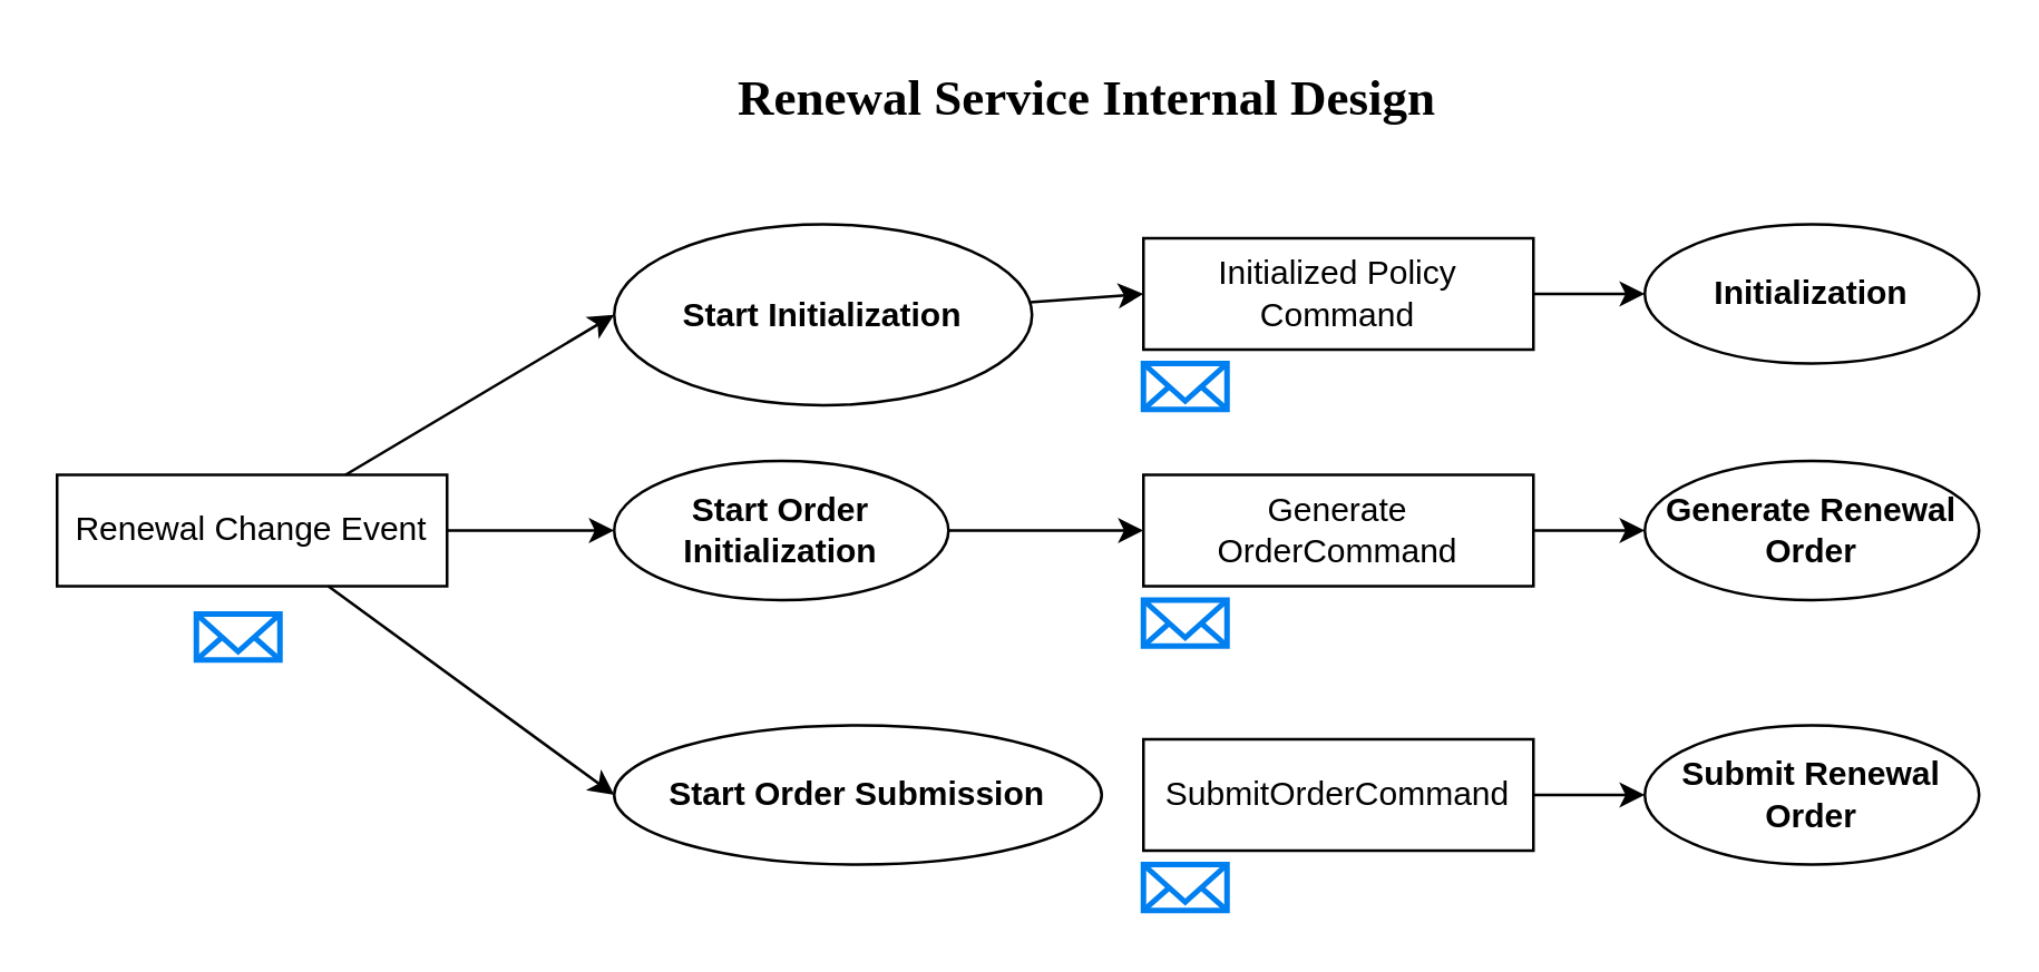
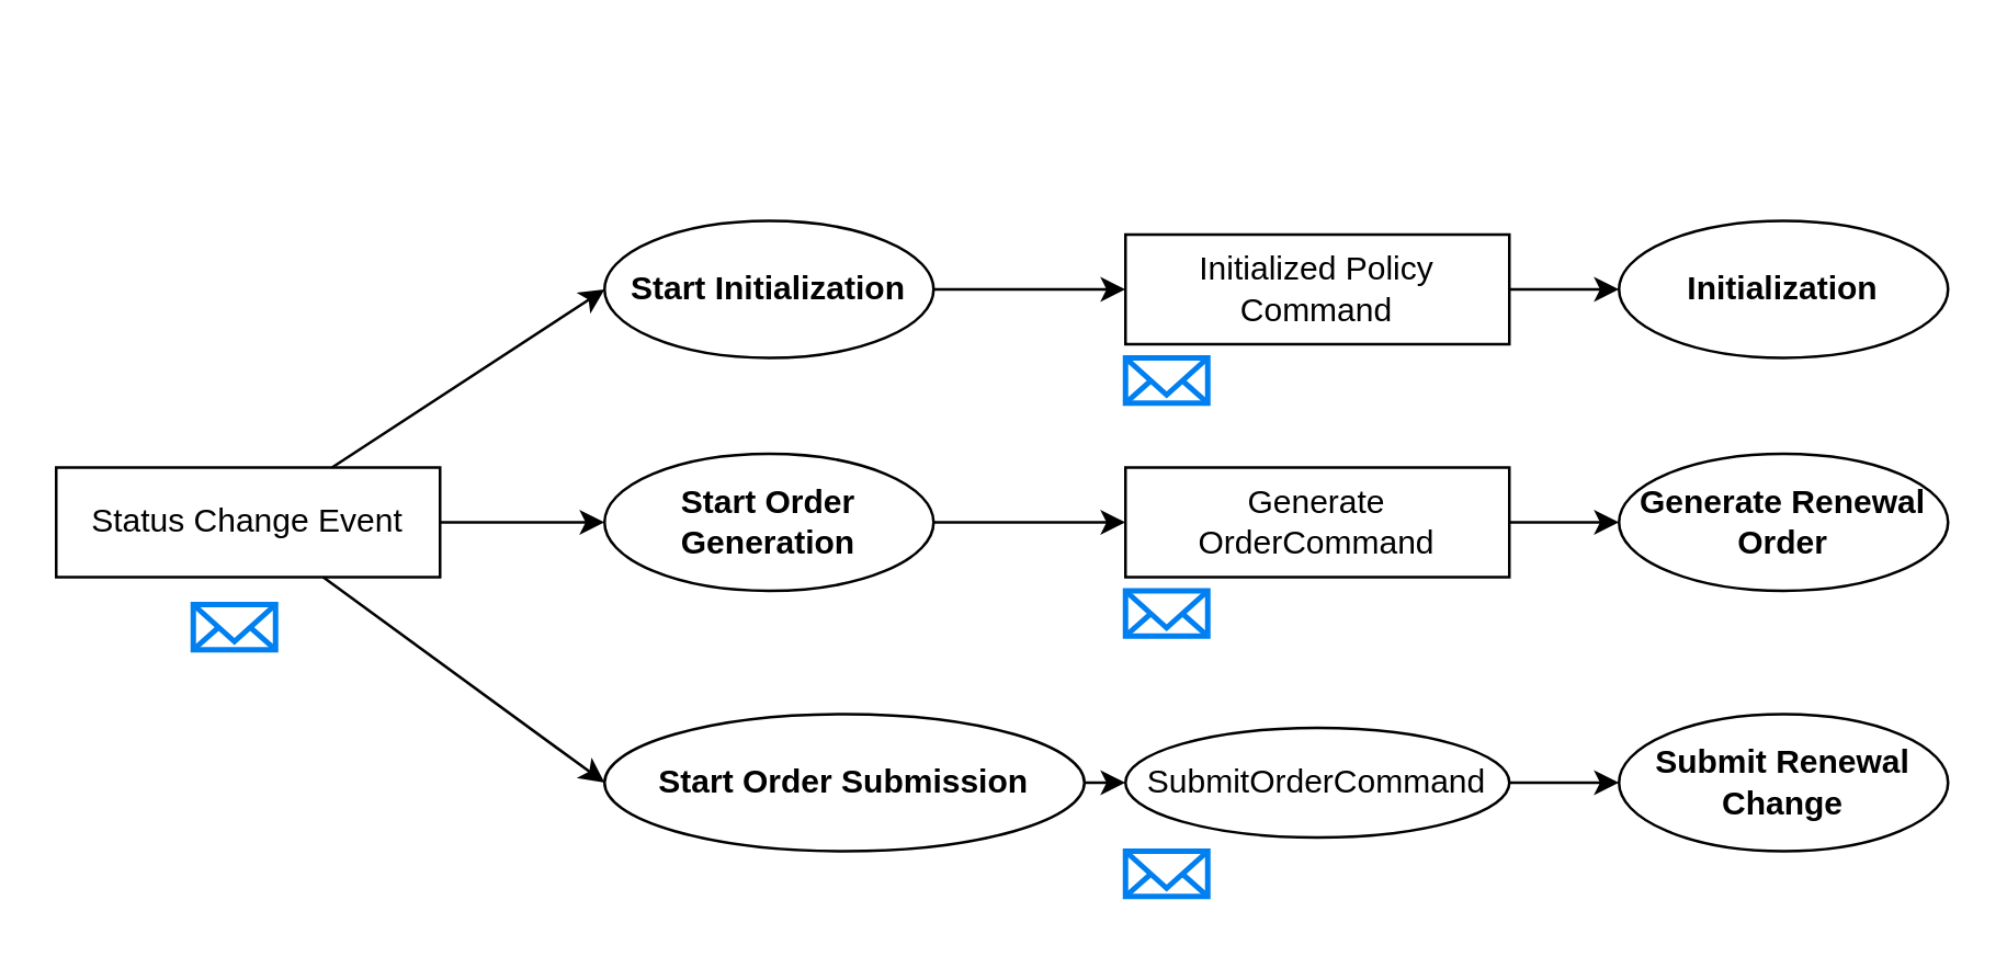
  <mxCell id="0" />
  <mxCell id="1" parent="0" />
- <mxCell id="2" value="&lt;h2&gt;&lt;font color=&quot;#000000&quot; face=&quot;Tahoma&quot;&gt;Renewal Service Internal Design&lt;/font&gt;&lt;/h2&gt;" style="text;html=1;strokeColor=none;fillColor=none;align=center;verticalAlign=middle;whiteSpace=wrap;rounded=0;" parent="1" vertex="1"><mxGeometry x="230" y="20" width="320" height="30" as="geometry" /></mxCell>
  <mxCell id="3" style="edgeStyle=none;html=1;entryX=0;entryY=0.5;entryDx=0;entryDy=0;fontColor=#000000;strokeColor=#000000;" edge="1" parent="1" source="6" target="11"><mxGeometry relative="1" as="geometry" /></mxCell>
  <mxCell id="4" style="edgeStyle=none;html=1;entryX=0;entryY=0.5;entryDx=0;entryDy=0;fontColor=#000000;strokeColor=#000000;" edge="1" parent="1" source="6" target="13"><mxGeometry relative="1" as="geometry" /></mxCell>
  <mxCell id="5" style="edgeStyle=none;html=1;entryX=0;entryY=0.5;entryDx=0;entryDy=0;fontColor=#000000;strokeColor=#000000;" edge="1" parent="1" source="6" target="15"><mxGeometry relative="1" as="geometry" /></mxCell>
- <mxCell id="6" value="&lt;font color=&quot;#000000&quot;&gt;Renewal Change Event&lt;/font&gt;" style="rounded=0;whiteSpace=wrap;html=1;fillColor=none;strokeColor=#000000;" vertex="1" parent="1"><mxGeometry x="20" y="170" width="140" height="40" as="geometry" /></mxCell>
+ <mxCell id="6" value="&lt;font color=&quot;#000000&quot;&gt;Status Change Event&lt;/font&gt;" style="rounded=0;whiteSpace=wrap;html=1;fillColor=none;strokeColor=#000000;" vertex="1" parent="1"><mxGeometry x="20" y="170" width="140" height="40" as="geometry" /></mxCell>
  <mxCell id="7" style="edgeStyle=none;html=1;fontColor=#000000;strokeColor=#000000;" edge="1" parent="1" source="8"><mxGeometry relative="1" as="geometry"><mxPoint x="590" y="105" as="targetPoint" /></mxGeometry></mxCell>
  <mxCell id="8" value="&lt;font color=&quot;#000000&quot;&gt;Initialized Policy Command&lt;/font&gt;" style="rounded=0;whiteSpace=wrap;html=1;fillColor=none;strokeColor=#000000;" vertex="1" parent="1"><mxGeometry x="410" y="85" width="140" height="40" as="geometry" /></mxCell>
  <mxCell id="9" value="" style="html=1;verticalLabelPosition=bottom;align=center;labelBackgroundColor=#ffffff;verticalAlign=top;strokeWidth=2;strokeColor=#0080F0;shadow=0;dashed=0;shape=mxgraph.ios7.icons.mail;fontColor=#000000;fillColor=none;" vertex="1" parent="1"><mxGeometry x="70" y="220" width="30" height="16.5" as="geometry" /></mxCell>
  <mxCell id="10" style="edgeStyle=none;html=1;fontColor=#000000;strokeColor=#000000;" edge="1" parent="1" source="11"><mxGeometry relative="1" as="geometry"><mxPoint x="410" y="105" as="targetPoint" /></mxGeometry></mxCell>
- <mxCell id="11" value="&lt;strong style=&quot;text-align: left&quot;&gt;Start Initialization&lt;/strong&gt;" style="ellipse;whiteSpace=wrap;html=1;fontColor=#000000;strokeColor=#000000;fillColor=none;" vertex="1" parent="1"><mxGeometry x="220" y="80" width="150" height="65" as="geometry" /></mxCell>
+ <mxCell id="11" value="&lt;strong style=&quot;text-align: left&quot;&gt;Start Initialization&lt;/strong&gt;" style="ellipse;whiteSpace=wrap;html=1;fontColor=#000000;strokeColor=#000000;fillColor=none;" vertex="1" parent="1"><mxGeometry x="220" y="80" width="120" height="50" as="geometry" /></mxCell>
  <mxCell id="12" style="edgeStyle=none;html=1;fontColor=#000000;strokeColor=#000000;" edge="1" parent="1" source="13"><mxGeometry relative="1" as="geometry"><mxPoint x="410" y="190" as="targetPoint" /></mxGeometry></mxCell>
- <mxCell id="13" value="&lt;strong style=&quot;text-align: left&quot;&gt;Start Order Initialization&lt;/strong&gt;" style="ellipse;whiteSpace=wrap;html=1;fontColor=#000000;strokeColor=#000000;fillColor=none;" vertex="1" parent="1"><mxGeometry x="220" y="165" width="120" height="50" as="geometry" /></mxCell>
+ <mxCell id="13" value="&lt;strong style=&quot;text-align: left&quot;&gt;Start Order Generation&lt;/strong&gt;" style="ellipse;whiteSpace=wrap;html=1;fontColor=#000000;strokeColor=#000000;fillColor=none;" vertex="1" parent="1"><mxGeometry x="220" y="165" width="120" height="50" as="geometry" /></mxCell>
+ <mxCell id="14" style="edgeStyle=none;html=1;entryX=0;entryY=0.5;entryDx=0;entryDy=0;fontColor=#000000;strokeColor=#000000;" edge="1" parent="1" source="15" target="19"><mxGeometry relative="1" as="geometry" /></mxCell>
  <mxCell id="15" value="&lt;strong style=&quot;text-align: left&quot;&gt;Start Order Submission&lt;/strong&gt;" style="ellipse;whiteSpace=wrap;html=1;fontColor=#000000;strokeColor=#000000;fillColor=none;" vertex="1" parent="1"><mxGeometry x="220" y="260" width="175" height="50" as="geometry" /></mxCell>
  <mxCell id="16" style="edgeStyle=none;html=1;fontColor=#000000;strokeColor=#000000;" edge="1" parent="1" source="17"><mxGeometry relative="1" as="geometry"><mxPoint x="590" y="190" as="targetPoint" /></mxGeometry></mxCell>
  <mxCell id="17" value="&lt;font color=&quot;#000000&quot;&gt;Generate&lt;br&gt;OrderCommand&lt;/font&gt;" style="rounded=0;whiteSpace=wrap;html=1;fillColor=none;strokeColor=#000000;" vertex="1" parent="1"><mxGeometry x="410" y="170" width="140" height="40" as="geometry" /></mxCell>
  <mxCell id="18" style="edgeStyle=none;html=1;fontColor=#000000;strokeColor=#000000;" edge="1" parent="1" source="19"><mxGeometry relative="1" as="geometry"><mxPoint x="590" y="285" as="targetPoint" /></mxGeometry></mxCell>
- <mxCell id="19" value="&lt;font color=&quot;#000000&quot;&gt;SubmitOrderCommand&lt;/font&gt;" style="rounded=0;whiteSpace=wrap;html=1;fillColor=none;strokeColor=#000000;" vertex="1" parent="1"><mxGeometry x="410" y="265" width="140" height="40" as="geometry" /></mxCell>
+ <mxCell id="19" value="&lt;font color=&quot;#000000&quot;&gt;SubmitOrderCommand&lt;/font&gt;" style="ellipse;whiteSpace=wrap;html=1;fillColor=none;strokeColor=#000000;" vertex="1" parent="1"><mxGeometry x="410" y="265" width="140" height="40" as="geometry" /></mxCell>
  <mxCell id="20" value="&lt;strong style=&quot;text-align: left&quot;&gt;Initialization&lt;/strong&gt;" style="ellipse;whiteSpace=wrap;html=1;fontColor=#000000;strokeColor=#000000;fillColor=none;" vertex="1" parent="1"><mxGeometry x="590" y="80" width="120" height="50" as="geometry" /></mxCell>
  <mxCell id="21" value="&lt;strong style=&quot;text-align: left&quot;&gt;Generate Renewal Order&lt;/strong&gt;" style="ellipse;whiteSpace=wrap;html=1;fontColor=#000000;strokeColor=#000000;fillColor=none;" vertex="1" parent="1"><mxGeometry x="590" y="165" width="120" height="50" as="geometry" /></mxCell>
- <mxCell id="22" value="&lt;strong style=&quot;text-align: left&quot;&gt;Submit Renewal Order&lt;/strong&gt;" style="ellipse;whiteSpace=wrap;html=1;fontColor=#000000;strokeColor=#000000;fillColor=none;" vertex="1" parent="1"><mxGeometry x="590" y="260" width="120" height="50" as="geometry" /></mxCell>
+ <mxCell id="22" value="&lt;strong style=&quot;text-align: left&quot;&gt;Submit Renewal Change&lt;/strong&gt;" style="ellipse;whiteSpace=wrap;html=1;fontColor=#000000;strokeColor=#000000;fillColor=none;" vertex="1" parent="1"><mxGeometry x="590" y="260" width="120" height="50" as="geometry" /></mxCell>
  <mxCell id="23" value="" style="html=1;verticalLabelPosition=bottom;align=center;labelBackgroundColor=#ffffff;verticalAlign=top;strokeWidth=2;strokeColor=#0080F0;shadow=0;dashed=0;shape=mxgraph.ios7.icons.mail;fontColor=#000000;fillColor=none;" vertex="1" parent="1"><mxGeometry x="410" y="130" width="30" height="16.5" as="geometry" /></mxCell>
  <mxCell id="24" value="" style="html=1;verticalLabelPosition=bottom;align=center;labelBackgroundColor=#ffffff;verticalAlign=top;strokeWidth=2;strokeColor=#0080F0;shadow=0;dashed=0;shape=mxgraph.ios7.icons.mail;fontColor=#000000;fillColor=none;" vertex="1" parent="1"><mxGeometry x="410" y="215" width="30" height="16.5" as="geometry" /></mxCell>
  <mxCell id="25" value="" style="html=1;verticalLabelPosition=bottom;align=center;labelBackgroundColor=#ffffff;verticalAlign=top;strokeWidth=2;strokeColor=#0080F0;shadow=0;dashed=0;shape=mxgraph.ios7.icons.mail;fontColor=#000000;fillColor=none;" vertex="1" parent="1"><mxGeometry x="410" y="310" width="30" height="16.5" as="geometry" /></mxCell>
